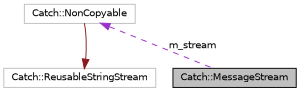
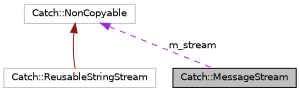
  digraph {
    node [color=grey75 fillcolor=white fontname=Helvetica fontsize=10 shape=record style=filled]
    edge [dir=back fontname=Helvetica fontsize=10 labelfontname=Helvetica labelfontsize=10]
    n1 [color=black fillcolor=grey75 fontcolor=black height=0.2 label="Catch::MessageStream" width=0.4]
    n2 [height=0.2 label="Catch::ReusableStringStream" width=0.4]
    n3 [height=0.2 label="Catch::NonCopyable" width=0.4]
    n3 -> n1 [color=darkorchid3 label=" m_stream" style=dashed]
-   n2 -> n3 [color=firebrick4 style=solid]
+   n3 -> n2 [color=firebrick4 style=solid]
  }
